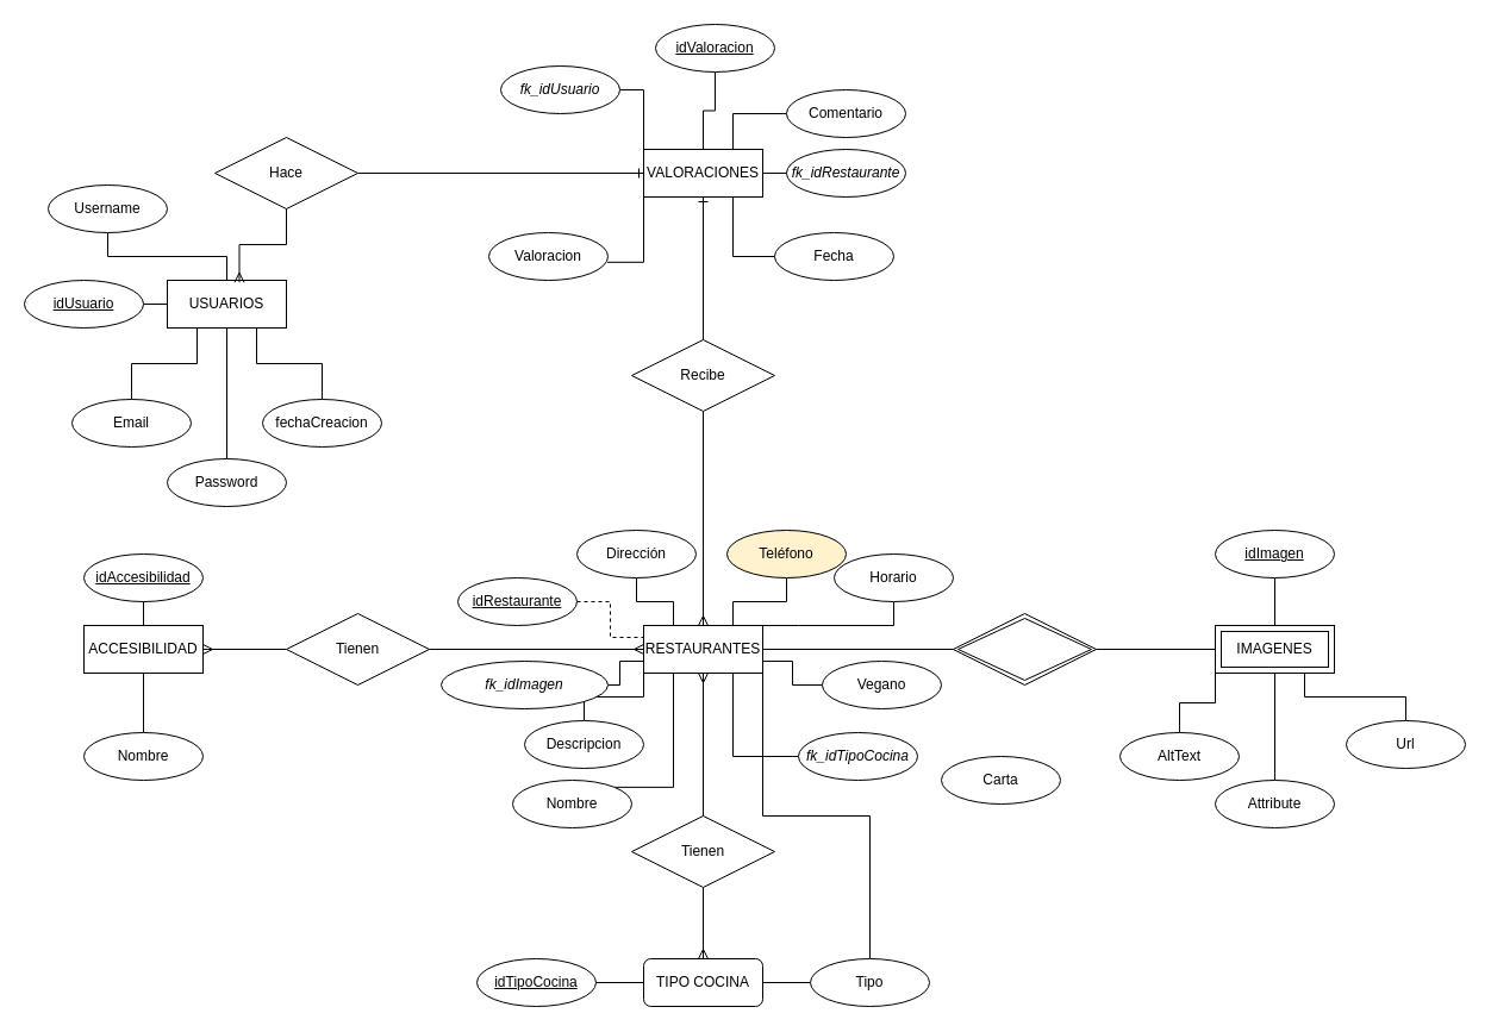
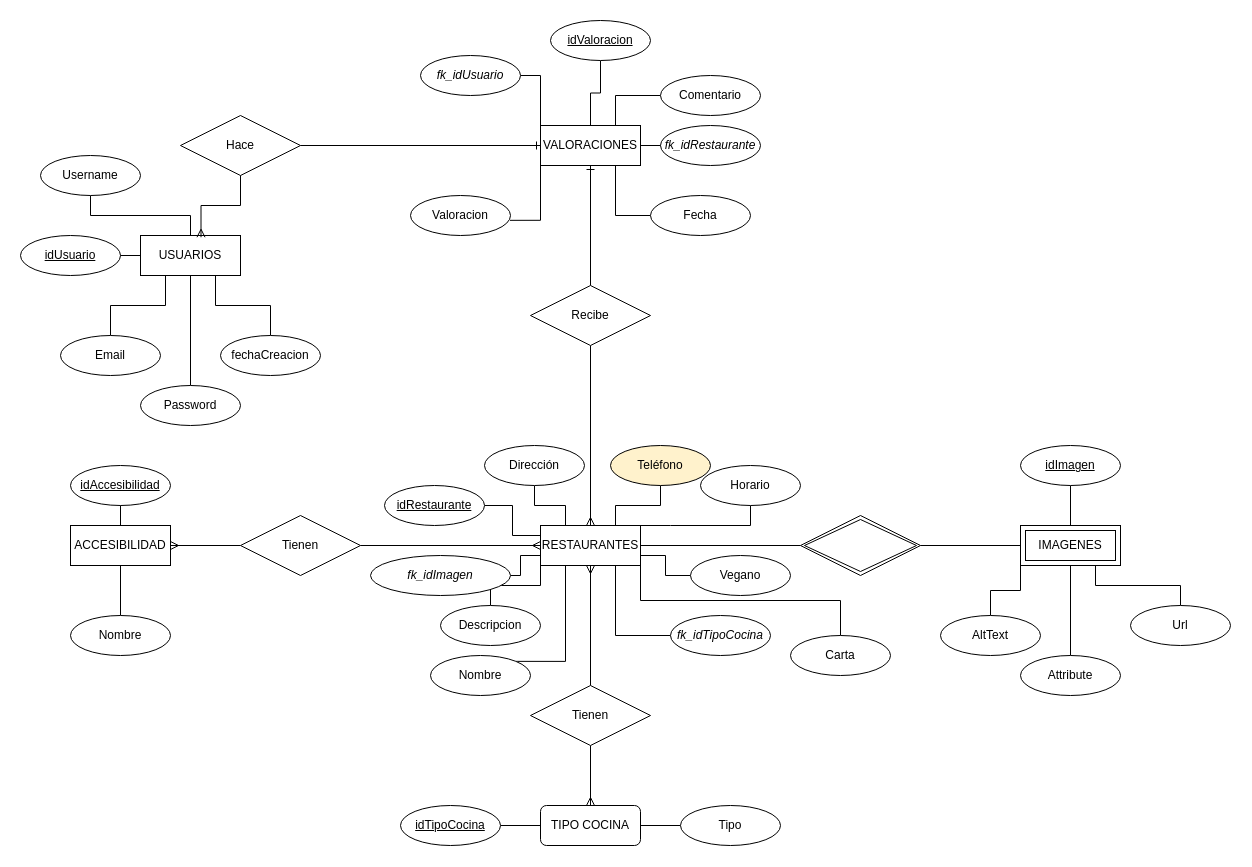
  <mxCell id="0" />
  <mxCell id="1" parent="0" />
  <mxCell id="2" style="edgeStyle=orthogonalEdgeStyle;rounded=0;orthogonalLoop=1;jettySize=auto;html=1;exitX=0.25;exitY=1;exitDx=0;exitDy=0;endArrow=none;startFill=0;" parent="1" source="7" target="12" edge="1"><mxGeometry relative="1" as="geometry" /></mxCell>
  <mxCell id="3" style="edgeStyle=orthogonalEdgeStyle;rounded=0;orthogonalLoop=1;jettySize=auto;html=1;exitX=0.75;exitY=1;exitDx=0;exitDy=0;endArrow=none;startFill=0;" parent="1" source="7" target="11" edge="1"><mxGeometry relative="1" as="geometry" /></mxCell>
  <mxCell id="4" value="" style="edgeStyle=orthogonalEdgeStyle;rounded=0;orthogonalLoop=1;jettySize=auto;html=1;endArrow=none;startFill=0;" parent="1" source="7" target="10" edge="1"><mxGeometry relative="1" as="geometry" /></mxCell>
  <mxCell id="5" value="" style="edgeStyle=orthogonalEdgeStyle;rounded=0;orthogonalLoop=1;jettySize=auto;html=1;endArrow=none;startFill=0;" parent="1" source="7" target="8" edge="1"><mxGeometry relative="1" as="geometry" /></mxCell>
  <mxCell id="6" style="edgeStyle=orthogonalEdgeStyle;rounded=0;orthogonalLoop=1;jettySize=auto;html=1;endArrow=none;startFill=0;" parent="1" source="7" target="9" edge="1"><mxGeometry relative="1" as="geometry" /></mxCell>
  <mxCell id="7" value="USUARIOS" style="whiteSpace=wrap;html=1;align=center;" parent="1" vertex="1"><mxGeometry x="140" y="235" width="100" height="40" as="geometry" /></mxCell>
  <mxCell id="8" value="idUsuario" style="ellipse;whiteSpace=wrap;html=1;align=center;fontStyle=4;" parent="1" vertex="1"><mxGeometry y="235" width="100" height="40" as="geometry" x="20" /></mxCell>
  <mxCell id="9" value="Password" style="ellipse;whiteSpace=wrap;html=1;align=center;" parent="1" vertex="1"><mxGeometry x="140" y="385" width="100" height="40" as="geometry" /></mxCell>
  <mxCell id="10" value="Username" style="ellipse;whiteSpace=wrap;html=1;align=center;" parent="1" vertex="1"><mxGeometry x="40" y="155" width="100" height="40" as="geometry" /></mxCell>
  <mxCell id="11" value="fechaCreacion" style="ellipse;whiteSpace=wrap;html=1;align=center;" parent="1" vertex="1"><mxGeometry x="220" y="335" width="100" height="40" as="geometry" /></mxCell>
  <mxCell id="12" value="Email" style="ellipse;whiteSpace=wrap;html=1;align=center;" parent="1" vertex="1"><mxGeometry x="60" y="335" width="100" height="40" as="geometry" /></mxCell>
- <mxCell id="13" style="edgeStyle=orthogonalEdgeStyle;rounded=0;orthogonalLoop=1;jettySize=auto;html=1;exitX=1;exitY=1;exitDx=0;exitDy=0;endArrow=none;startFill=0;" parent="1" source="22" target="51" edge="1"><mxGeometry relative="1" as="geometry" /></mxCell>
+ <mxCell id="13" style="edgeStyle=orthogonalEdgeStyle;rounded=0;orthogonalLoop=1;jettySize=auto;html=1;exitX=1;exitY=1;exitDx=0;exitDy=0;endArrow=none;startFill=0;" parent="1" source="22" target="26" edge="1"><mxGeometry relative="1" as="geometry" /></mxCell>
  <mxCell id="14" style="edgeStyle=orthogonalEdgeStyle;rounded=0;orthogonalLoop=1;jettySize=auto;html=1;exitX=0.75;exitY=1;exitDx=0;exitDy=0;entryX=0;entryY=0.5;entryDx=0;entryDy=0;endArrow=none;startFill=0;" parent="1" source="22" target="25" edge="1"><mxGeometry relative="1" as="geometry" /></mxCell>
  <mxCell id="15" style="edgeStyle=orthogonalEdgeStyle;rounded=0;orthogonalLoop=1;jettySize=auto;html=1;exitX=0.75;exitY=0;exitDx=0;exitDy=0;endArrow=none;startFill=0;" parent="1" source="22" target="28" edge="1"><mxGeometry relative="1" as="geometry" /></mxCell>
  <mxCell id="16" style="edgeStyle=orthogonalEdgeStyle;rounded=0;orthogonalLoop=1;jettySize=auto;html=1;entryX=0.5;entryY=1;entryDx=0;entryDy=0;endArrow=none;startFill=0;startArrow=ERmany;" parent="1" source="22" target="55" edge="1"><mxGeometry relative="1" as="geometry" /></mxCell>
  <mxCell id="17" style="edgeStyle=orthogonalEdgeStyle;rounded=0;orthogonalLoop=1;jettySize=auto;html=1;exitX=0;exitY=1;exitDx=0;exitDy=0;startArrow=none;startFill=0;endArrow=none;endFill=0;" parent="1" source="22" target="27" edge="1"><mxGeometry relative="1" as="geometry" /></mxCell>
  <mxCell id="18" style="edgeStyle=orthogonalEdgeStyle;rounded=0;orthogonalLoop=1;jettySize=auto;html=1;exitX=0.25;exitY=0;exitDx=0;exitDy=0;endArrow=none;endFill=0;" edge="1" parent="1" source="22" target="29"><mxGeometry relative="1" as="geometry" /></mxCell>
  <mxCell id="19" style="edgeStyle=orthogonalEdgeStyle;rounded=0;orthogonalLoop=1;jettySize=auto;html=1;exitX=1;exitY=0;exitDx=0;exitDy=0;endArrow=none;endFill=0;" edge="1" parent="1" source="22" target="71"><mxGeometry relative="1" as="geometry"><Array as="points"><mxPoint x="670" y="525" /><mxPoint x="670" y="525" /></Array></mxGeometry></mxCell>
  <mxCell id="20" style="edgeStyle=orthogonalEdgeStyle;rounded=0;orthogonalLoop=1;jettySize=auto;html=1;exitX=0;exitY=0.75;exitDx=0;exitDy=0;endArrow=none;endFill=0;" edge="1" parent="1" source="22" target="72"><mxGeometry relative="1" as="geometry" /></mxCell>
  <mxCell id="21" style="edgeStyle=orthogonalEdgeStyle;rounded=0;orthogonalLoop=1;jettySize=auto;html=1;exitX=1;exitY=0.75;exitDx=0;exitDy=0;endArrow=none;endFill=0;" edge="1" parent="1" source="22" target="74"><mxGeometry relative="1" as="geometry" /></mxCell>
  <mxCell id="22" value="RESTAURANTES" style="whiteSpace=wrap;html=1;align=center;" parent="1" vertex="1"><mxGeometry x="540" y="525" width="100" height="40" as="geometry" /></mxCell>
- <mxCell id="23" style="edgeStyle=orthogonalEdgeStyle;rounded=0;orthogonalLoop=1;jettySize=auto;html=1;entryX=0;entryY=0.25;entryDx=0;entryDy=0;endArrow=none;startFill=0;dashed=1;" parent="1" source="24" target="22" edge="1"><mxGeometry relative="1" as="geometry" /></mxCell>
+ <mxCell id="23" style="edgeStyle=orthogonalEdgeStyle;rounded=0;orthogonalLoop=1;jettySize=auto;html=1;entryX=0;entryY=0.25;entryDx=0;entryDy=0;endArrow=none;startFill=0;" parent="1" source="24" target="22" edge="1"><mxGeometry relative="1" as="geometry" /></mxCell>
  <mxCell id="24" value="idRestaurante" style="ellipse;whiteSpace=wrap;html=1;align=center;fontStyle=4;" parent="1" vertex="1"><mxGeometry x="384" y="485" width="100" height="40" as="geometry" /></mxCell>
  <mxCell id="25" value="&lt;i&gt;fk_idTipoCocina&lt;/i&gt;" style="ellipse;whiteSpace=wrap;html=1;align=center;" parent="1" vertex="1"><mxGeometry x="670" y="615" width="100" height="40" as="geometry" /></mxCell>
  <mxCell id="26" value="Carta" style="ellipse;whiteSpace=wrap;html=1;align=center;" parent="1" vertex="1"><mxGeometry x="790" y="635" width="100" height="40" as="geometry" /></mxCell>
  <mxCell id="27" value="Descripcion" style="ellipse;whiteSpace=wrap;html=1;align=center;" parent="1" vertex="1"><mxGeometry x="440" y="605" width="100" height="40" as="geometry" /></mxCell>
  <mxCell id="28" value="Teléfono" style="ellipse;whiteSpace=wrap;html=1;align=center;fillColor=#fff2cc;" parent="1" vertex="1"><mxGeometry x="610" y="445" width="100" height="40" as="geometry" /></mxCell>
  <mxCell id="29" value="Dirección" style="ellipse;whiteSpace=wrap;html=1;align=center;" parent="1" vertex="1"><mxGeometry x="484" y="445" width="100" height="40" as="geometry" /></mxCell>
  <mxCell id="30" style="edgeStyle=orthogonalEdgeStyle;rounded=0;orthogonalLoop=1;jettySize=auto;html=1;exitX=1;exitY=0;exitDx=0;exitDy=0;entryX=0.25;entryY=1;entryDx=0;entryDy=0;endArrow=none;endFill=0;" edge="1" parent="1" source="31" target="22"><mxGeometry relative="1" as="geometry" /></mxCell>
  <mxCell id="31" value="Nombre" style="ellipse;whiteSpace=wrap;html=1;align=center;" parent="1" vertex="1"><mxGeometry x="430" y="655" width="100" height="40" as="geometry" /></mxCell>
  <mxCell id="32" value="" style="edgeStyle=orthogonalEdgeStyle;rounded=0;orthogonalLoop=1;jettySize=auto;html=1;endArrow=none;startFill=0;" parent="1" source="36" target="37" edge="1"><mxGeometry relative="1" as="geometry" /></mxCell>
  <mxCell id="33" style="edgeStyle=orthogonalEdgeStyle;rounded=0;orthogonalLoop=1;jettySize=auto;html=1;exitX=0;exitY=0;exitDx=0;exitDy=0;entryX=1;entryY=0.5;entryDx=0;entryDy=0;endArrow=none;startFill=0;" parent="1" source="36" target="40" edge="1"><mxGeometry relative="1" as="geometry" /></mxCell>
  <mxCell id="34" style="edgeStyle=orthogonalEdgeStyle;rounded=0;orthogonalLoop=1;jettySize=auto;html=1;exitX=0.75;exitY=0;exitDx=0;exitDy=0;entryX=0;entryY=0.5;entryDx=0;entryDy=0;endArrow=none;startFill=0;" parent="1" source="36" target="38" edge="1"><mxGeometry relative="1" as="geometry" /></mxCell>
  <mxCell id="35" style="edgeStyle=orthogonalEdgeStyle;rounded=0;orthogonalLoop=1;jettySize=auto;html=1;exitX=0.75;exitY=1;exitDx=0;exitDy=0;entryX=0;entryY=0.5;entryDx=0;entryDy=0;endArrow=none;startFill=0;" parent="1" source="36" target="39" edge="1"><mxGeometry relative="1" as="geometry" /></mxCell>
  <mxCell id="36" value="VALORACIONES" style="whiteSpace=wrap;html=1;align=center;" parent="1" vertex="1"><mxGeometry x="540" y="125" width="100" height="40" as="geometry" /></mxCell>
  <mxCell id="37" value="idValoracion" style="ellipse;whiteSpace=wrap;html=1;align=center;fontStyle=4;" parent="1" vertex="1"><mxGeometry x="550" y="20" width="100" height="40" as="geometry" /></mxCell>
  <mxCell id="38" value="Comentario" style="ellipse;whiteSpace=wrap;html=1;align=center;" parent="1" vertex="1"><mxGeometry x="660" y="75" width="100" height="40" as="geometry" /></mxCell>
  <mxCell id="39" value="Fecha" style="ellipse;whiteSpace=wrap;html=1;align=center;" parent="1" vertex="1"><mxGeometry x="650" y="195" width="100" height="40" as="geometry" /></mxCell>
  <mxCell id="40" value="&lt;i&gt;fk_idUsuario&lt;/i&gt;" style="ellipse;whiteSpace=wrap;html=1;align=center;" parent="1" vertex="1"><mxGeometry x="420" y="55" width="100" height="40" as="geometry" /></mxCell>
  <mxCell id="41" value="Valoracion" style="ellipse;whiteSpace=wrap;html=1;align=center;" parent="1" vertex="1"><mxGeometry x="410" y="195" width="100" height="40" as="geometry" /></mxCell>
  <mxCell id="42" value="" style="edgeStyle=orthogonalEdgeStyle;rounded=0;orthogonalLoop=1;jettySize=auto;html=1;endArrow=none;startFill=0;" parent="1" source="44" target="36" edge="1"><mxGeometry relative="1" as="geometry" /></mxCell>
  <mxCell id="43" value="" style="edgeStyle=orthogonalEdgeStyle;rounded=0;orthogonalLoop=1;jettySize=auto;html=1;endArrow=none;startFill=0;" parent="1" source="44" target="36" edge="1"><mxGeometry relative="1" as="geometry" /></mxCell>
  <mxCell id="44" value="&lt;i&gt;fk_idRestaurante&lt;/i&gt;" style="ellipse;whiteSpace=wrap;html=1;align=center;" parent="1" vertex="1"><mxGeometry x="660" y="125" width="100" height="40" as="geometry" /></mxCell>
  <mxCell id="45" style="edgeStyle=orthogonalEdgeStyle;rounded=0;orthogonalLoop=1;jettySize=auto;html=1;exitX=0;exitY=1;exitDx=0;exitDy=0;entryX=0.995;entryY=0.621;entryDx=0;entryDy=0;entryPerimeter=0;endArrow=none;startFill=0;" parent="1" source="36" target="41" edge="1"><mxGeometry relative="1" as="geometry" /></mxCell>
  <mxCell id="46" style="edgeStyle=orthogonalEdgeStyle;rounded=0;orthogonalLoop=1;jettySize=auto;html=1;endArrow=none;startFill=0;" parent="1" source="48" target="51" edge="1"><mxGeometry relative="1" as="geometry" /></mxCell>
  <mxCell id="47" style="edgeStyle=orthogonalEdgeStyle;rounded=0;orthogonalLoop=1;jettySize=auto;html=1;endArrow=none;startFill=0;startArrow=ERmany;" parent="1" source="48" target="53" edge="1"><mxGeometry relative="1" as="geometry" /></mxCell>
  <mxCell id="48" value="TIPO COCINA" style="whiteSpace=wrap;html=1;align=center;rounded=1;" parent="1" vertex="1"><mxGeometry x="540" y="805" width="100" height="40" as="geometry" /></mxCell>
  <mxCell id="49" value="" style="edgeStyle=orthogonalEdgeStyle;rounded=0;orthogonalLoop=1;jettySize=auto;html=1;endArrow=none;startFill=0;" parent="1" source="50" target="48" edge="1"><mxGeometry relative="1" as="geometry" /></mxCell>
  <mxCell id="50" value="idTipoCocina" style="ellipse;whiteSpace=wrap;html=1;align=center;fontStyle=4;" parent="1" vertex="1"><mxGeometry x="400" y="805" width="100" height="40" as="geometry" /></mxCell>
  <mxCell id="51" value="Tipo" style="ellipse;whiteSpace=wrap;html=1;align=center;" parent="1" vertex="1"><mxGeometry x="680" y="805" width="100" height="40" as="geometry" /></mxCell>
  <mxCell id="52" style="edgeStyle=orthogonalEdgeStyle;rounded=0;orthogonalLoop=1;jettySize=auto;html=1;endArrow=ERmany;startFill=0;endFill=0;" parent="1" source="53" target="22" edge="1"><mxGeometry relative="1" as="geometry" /></mxCell>
  <mxCell id="53" value="Tienen" style="shape=rhombus;perimeter=rhombusPerimeter;whiteSpace=wrap;html=1;align=center;" parent="1" vertex="1"><mxGeometry x="530" y="685" width="120" height="60" as="geometry" /></mxCell>
  <mxCell id="54" style="edgeStyle=orthogonalEdgeStyle;rounded=0;orthogonalLoop=1;jettySize=auto;html=1;endArrow=ERone;startFill=0;endFill=0;" parent="1" source="55" target="36" edge="1"><mxGeometry relative="1" as="geometry" /></mxCell>
  <mxCell id="55" value="Recibe" style="shape=rhombus;perimeter=rhombusPerimeter;whiteSpace=wrap;html=1;align=center;" parent="1" vertex="1"><mxGeometry x="530" width="120" height="60" as="geometry" y="285" /></mxCell>
  <mxCell id="56" style="edgeStyle=orthogonalEdgeStyle;rounded=0;orthogonalLoop=1;jettySize=auto;html=1;endArrow=ERone;startFill=0;endFill=0;" parent="1" source="57" target="36" edge="1"><mxGeometry relative="1" as="geometry" /></mxCell>
  <mxCell id="57" value="Hace" style="shape=rhombus;perimeter=rhombusPerimeter;whiteSpace=wrap;html=1;align=center;" parent="1" vertex="1"><mxGeometry x="180" y="115" width="120" height="60" as="geometry" /></mxCell>
  <mxCell id="58" style="edgeStyle=orthogonalEdgeStyle;rounded=0;orthogonalLoop=1;jettySize=auto;html=1;entryX=0.605;entryY=0.043;entryDx=0;entryDy=0;entryPerimeter=0;endArrow=ERmany;startFill=0;endFill=0;" parent="1" source="57" target="7" edge="1"><mxGeometry relative="1" as="geometry" /></mxCell>
  <mxCell id="59" style="edgeStyle=orthogonalEdgeStyle;rounded=0;orthogonalLoop=1;jettySize=auto;html=1;startArrow=none;startFill=0;endArrow=none;endFill=0;" parent="1" source="61" target="22" edge="1"><mxGeometry relative="1" as="geometry" /></mxCell>
  <mxCell id="60" style="edgeStyle=orthogonalEdgeStyle;rounded=0;orthogonalLoop=1;jettySize=auto;html=1;startArrow=none;startFill=0;endArrow=none;endFill=0;" parent="1" source="61" target="65" edge="1"><mxGeometry relative="1" as="geometry" /></mxCell>
  <mxCell id="61" value="" style="shape=rhombus;double=1;perimeter=rhombusPerimeter;whiteSpace=wrap;html=1;align=center;fontFamily=Helvetica;fontSize=12;fontColor=#000000;strokeColor=#000000;fillColor=#ffffff;" parent="1" vertex="1"><mxGeometry x="800" y="515" width="120" height="60" as="geometry" /></mxCell>
  <mxCell id="62" style="edgeStyle=orthogonalEdgeStyle;rounded=0;orthogonalLoop=1;jettySize=auto;html=1;exitX=0.75;exitY=1;exitDx=0;exitDy=0;startArrow=none;startFill=0;endArrow=none;endFill=0;" parent="1" source="65" target="68" edge="1"><mxGeometry relative="1" as="geometry" /></mxCell>
  <mxCell id="63" style="edgeStyle=orthogonalEdgeStyle;rounded=0;orthogonalLoop=1;jettySize=auto;html=1;exitX=0;exitY=1;exitDx=0;exitDy=0;startArrow=none;startFill=0;endArrow=none;endFill=0;" parent="1" source="65" target="70" edge="1"><mxGeometry relative="1" as="geometry" /></mxCell>
  <mxCell id="64" style="edgeStyle=orthogonalEdgeStyle;rounded=0;orthogonalLoop=1;jettySize=auto;html=1;startArrow=none;startFill=0;endArrow=none;endFill=0;" parent="1" source="65" target="69" edge="1"><mxGeometry relative="1" as="geometry" /></mxCell>
  <mxCell id="65" value="IMAGENES" style="shape=ext;margin=3;double=1;whiteSpace=wrap;html=1;align=center;fontFamily=Helvetica;fontSize=12;fontColor=#000000;strokeColor=#000000;fillColor=#ffffff;" parent="1" vertex="1"><mxGeometry x="1020" y="525" width="100" height="40" as="geometry" /></mxCell>
  <mxCell id="66" value="" style="edgeStyle=orthogonalEdgeStyle;rounded=0;orthogonalLoop=1;jettySize=auto;html=1;startArrow=none;startFill=0;endArrow=none;endFill=0;" parent="1" source="67" target="65" edge="1"><mxGeometry relative="1" as="geometry" /></mxCell>
  <mxCell id="67" value="idImagen" style="ellipse;whiteSpace=wrap;html=1;align=center;fontStyle=4;" parent="1" vertex="1"><mxGeometry x="1020" y="445" width="100" height="40" as="geometry" /></mxCell>
  <mxCell id="68" value="Url" style="ellipse;whiteSpace=wrap;html=1;align=center;" parent="1" vertex="1"><mxGeometry x="1130" y="605" width="100" height="40" as="geometry" /></mxCell>
  <mxCell id="69" value="Attribute" style="ellipse;whiteSpace=wrap;html=1;align=center;" parent="1" vertex="1"><mxGeometry x="1020" y="655" width="100" height="40" as="geometry" /></mxCell>
  <mxCell id="70" value="AltText" style="ellipse;whiteSpace=wrap;html=1;align=center;" parent="1" vertex="1"><mxGeometry x="940" y="615" width="100" height="40" as="geometry" /></mxCell>
  <mxCell id="71" value="Horario" style="ellipse;whiteSpace=wrap;html=1;align=center;" vertex="1" parent="1"><mxGeometry x="700" y="465" width="100" height="40" as="geometry" /></mxCell>
  <mxCell id="72" value="&lt;i&gt;fk_idImagen&lt;/i&gt;" style="ellipse;whiteSpace=wrap;html=1;align=center;" vertex="1" parent="1"><mxGeometry x="370" y="555" width="140" height="40" as="geometry" /></mxCell>
  <mxCell id="73" value="ACCESIBILIDAD" style="whiteSpace=wrap;html=1;align=center;" vertex="1" parent="1"><mxGeometry x="70" y="525" width="100" height="40" as="geometry" /></mxCell>
  <mxCell id="74" value="Vegano" style="ellipse;whiteSpace=wrap;html=1;align=center;" vertex="1" parent="1"><mxGeometry x="690" y="555" width="100" height="40" as="geometry" /></mxCell>
  <mxCell id="75" style="edgeStyle=orthogonalEdgeStyle;rounded=0;orthogonalLoop=1;jettySize=auto;html=1;exitX=0.5;exitY=0;exitDx=0;exitDy=0;endArrow=none;endFill=0;" edge="1" parent="1" source="76" target="73"><mxGeometry relative="1" as="geometry" /></mxCell>
  <mxCell id="76" value="Nombre" style="ellipse;whiteSpace=wrap;html=1;align=center;" vertex="1" parent="1"><mxGeometry x="70" y="615" width="100" height="40" as="geometry" /></mxCell>
  <mxCell id="77" style="edgeStyle=orthogonalEdgeStyle;rounded=0;orthogonalLoop=1;jettySize=auto;html=1;exitX=0.5;exitY=1;exitDx=0;exitDy=0;endArrow=none;endFill=0;" edge="1" parent="1" source="78" target="73"><mxGeometry relative="1" as="geometry" /></mxCell>
  <mxCell id="78" value="idAccesibilidad" style="ellipse;whiteSpace=wrap;html=1;align=center;fontStyle=4;" vertex="1" parent="1"><mxGeometry x="70" y="465" width="100" height="40" as="geometry" /></mxCell>
  <mxCell id="79" style="edgeStyle=orthogonalEdgeStyle;rounded=0;orthogonalLoop=1;jettySize=auto;html=1;endArrow=ERmany;endFill=0;" edge="1" parent="1" source="81" target="73"><mxGeometry relative="1" as="geometry" /></mxCell>
  <mxCell id="80" style="edgeStyle=orthogonalEdgeStyle;rounded=0;orthogonalLoop=1;jettySize=auto;html=1;exitX=1;exitY=0.5;exitDx=0;exitDy=0;entryX=0;entryY=0.5;entryDx=0;entryDy=0;endArrow=ERmany;endFill=0;" edge="1" parent="1" source="81" target="22"><mxGeometry relative="1" as="geometry" /></mxCell>
  <mxCell id="81" value="Tienen" style="shape=rhombus;perimeter=rhombusPerimeter;whiteSpace=wrap;html=1;align=center;" vertex="1" parent="1"><mxGeometry x="240" y="515" width="120" height="60" as="geometry" /></mxCell>
